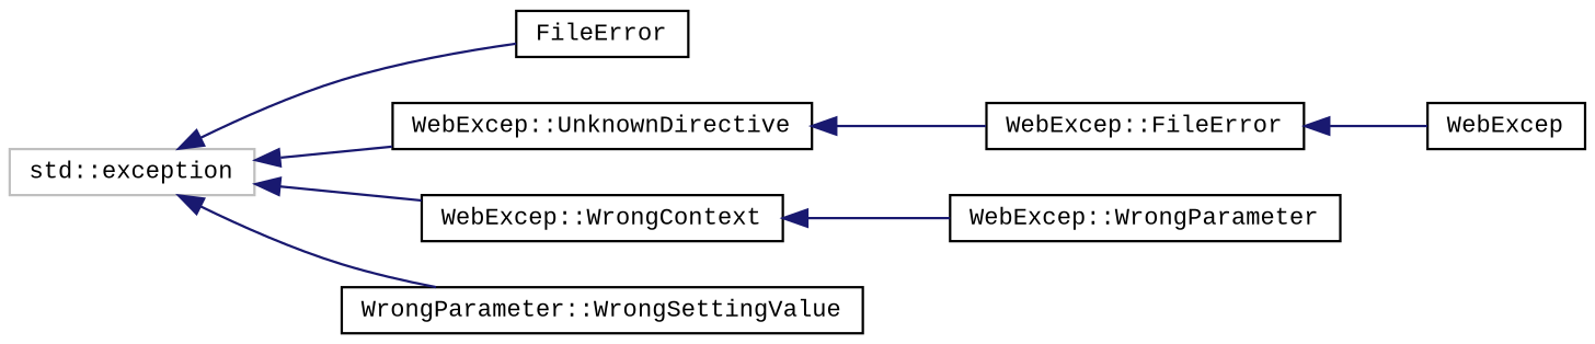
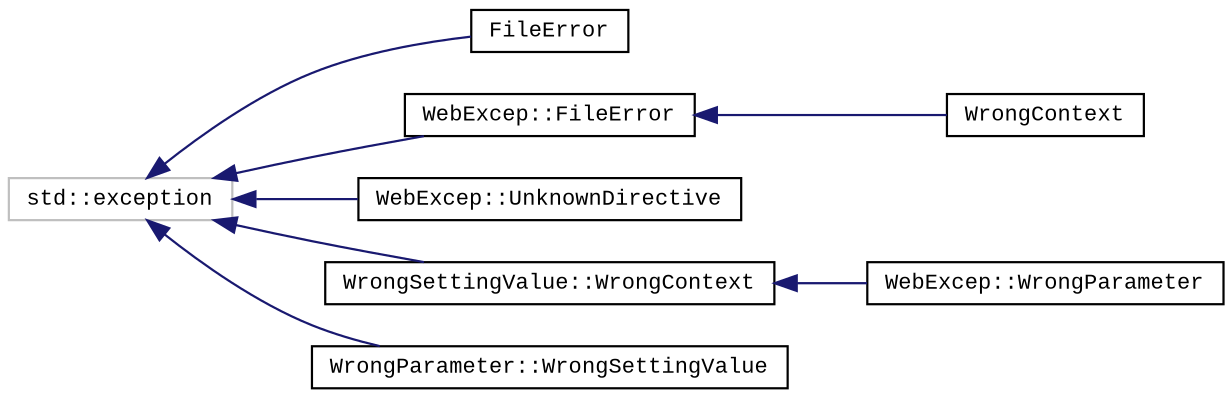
  digraph {
    fontname="Liberation Mono"
    rankdir=LR
    node [color=black fillcolor=white fontname="Liberation Mono" fontsize=10 shape=record style=filled]
    edge [color=midnightblue dir=back fontname="Liberation Mono" fontsize=10 labelfontname=Helvetica labelfontsize=10 style=solid]
    n1 [color=grey75 height=0.2 label="std::exception" width=0.4]
    n2 [height=0.2 label=FileError width=0.4]
    n3 [height=0.2 label="WebExcep::FileError" width=0.4]
    n4 [height=0.2 label="WebExcep::UnknownDirective" width=0.4]
-   n5 [height=0.2 label="WebExcep::WrongContext" width=0.4]
+   n5 [height=0.2 label="WrongSettingValue::WrongContext" width=0.4]
    n6 [height=0.2 label="WrongParameter::WrongSettingValue" width=0.4]
-   n7 [height=0.2 label=WebExcep width=0.4]
+   n7 [height=0.2 label=WrongContext width=0.4]
    n8 [height=0.2 label="WebExcep::WrongParameter" width=0.4]
    n1 -> n2
-   n4 -> n3
+   n1 -> n3
    n1 -> n4
    n1 -> n5
    n1 -> n6
    n3 -> n7
    n5 -> n8
  }
